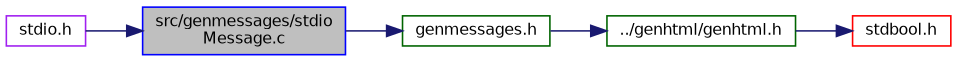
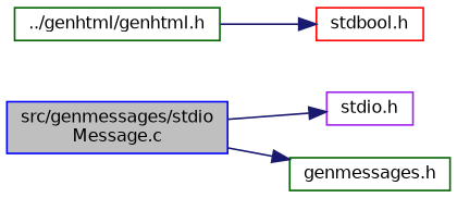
  digraph {
    rankdir=LR
    node [color=darkgreen fillcolor=white fontname=Helvetica fontsize=10 shape=record style=filled]
    edge [color=midnightblue fontname=Helvetica fontsize=10 labelfontname=Helvetica labelfontsize=10 style=solid]
    n1 [color=blue fillcolor=grey75 fontcolor=black height=0.2 label="src/genmessages/stdio\lMessage.c" width=0.4]
    n2 [color=purple height=0.2 label="stdio.h" width=0.4]
    n3 [height=0.2 label="genmessages.h" width=0.4]
    n4 [height=0.2 label="../genhtml/genhtml.h" width=0.4]
    n5 [color=red height=0.2 label="stdbool.h" width=0.4]
-   n2 -> n1
+   n1 -> n2
    n1 -> n3
-   n3 -> n4
    n4 -> n5
  }
